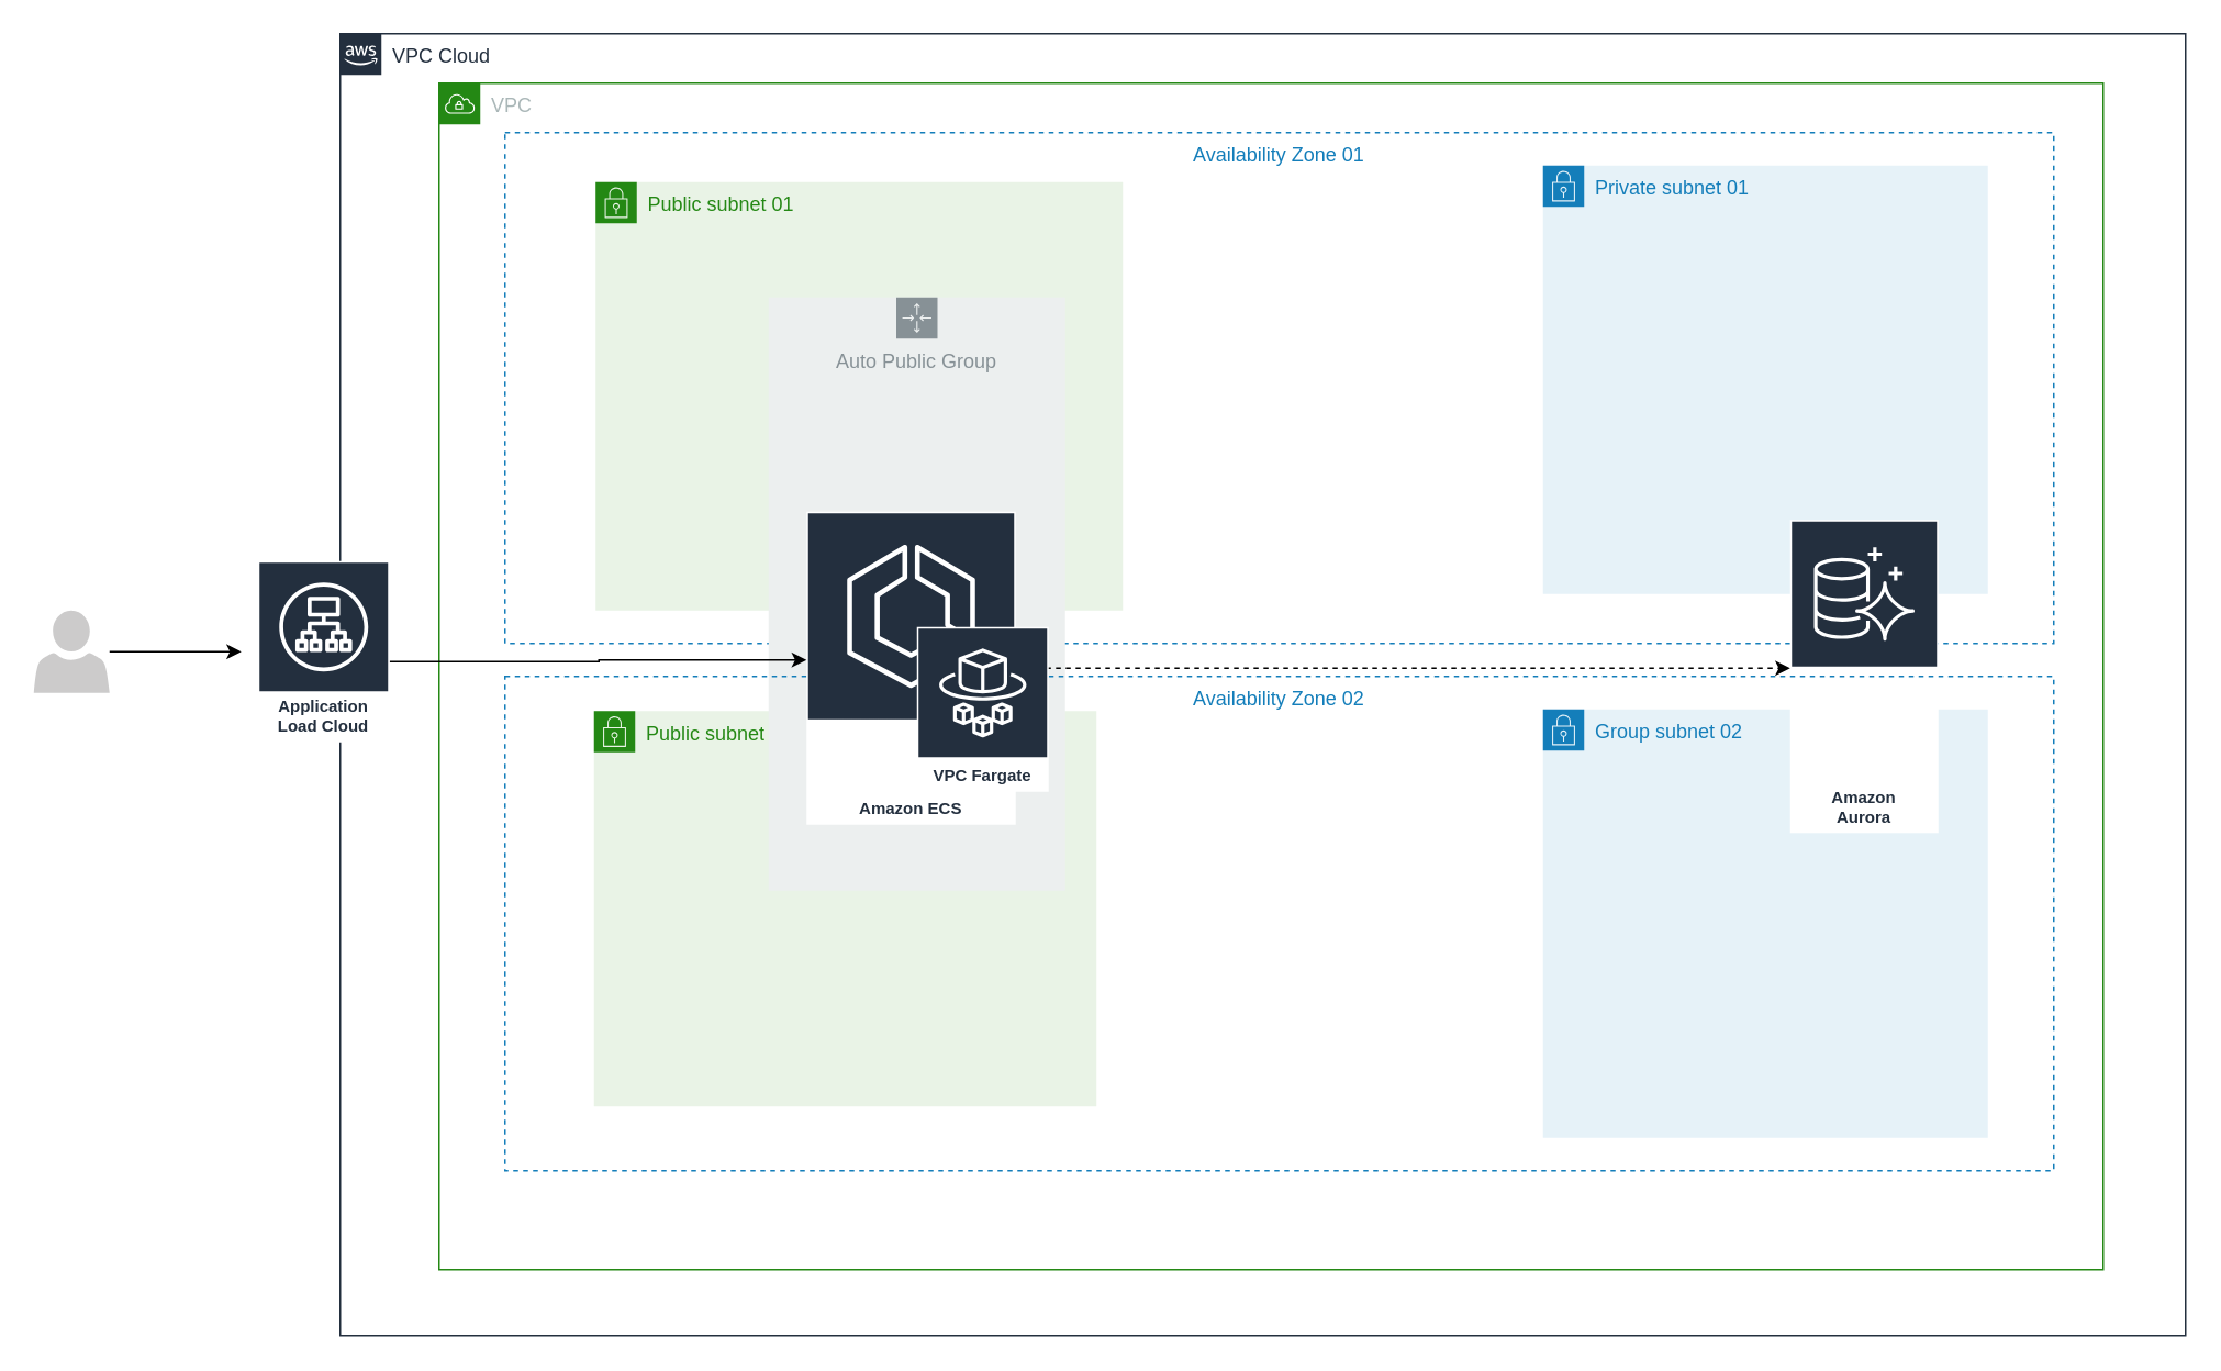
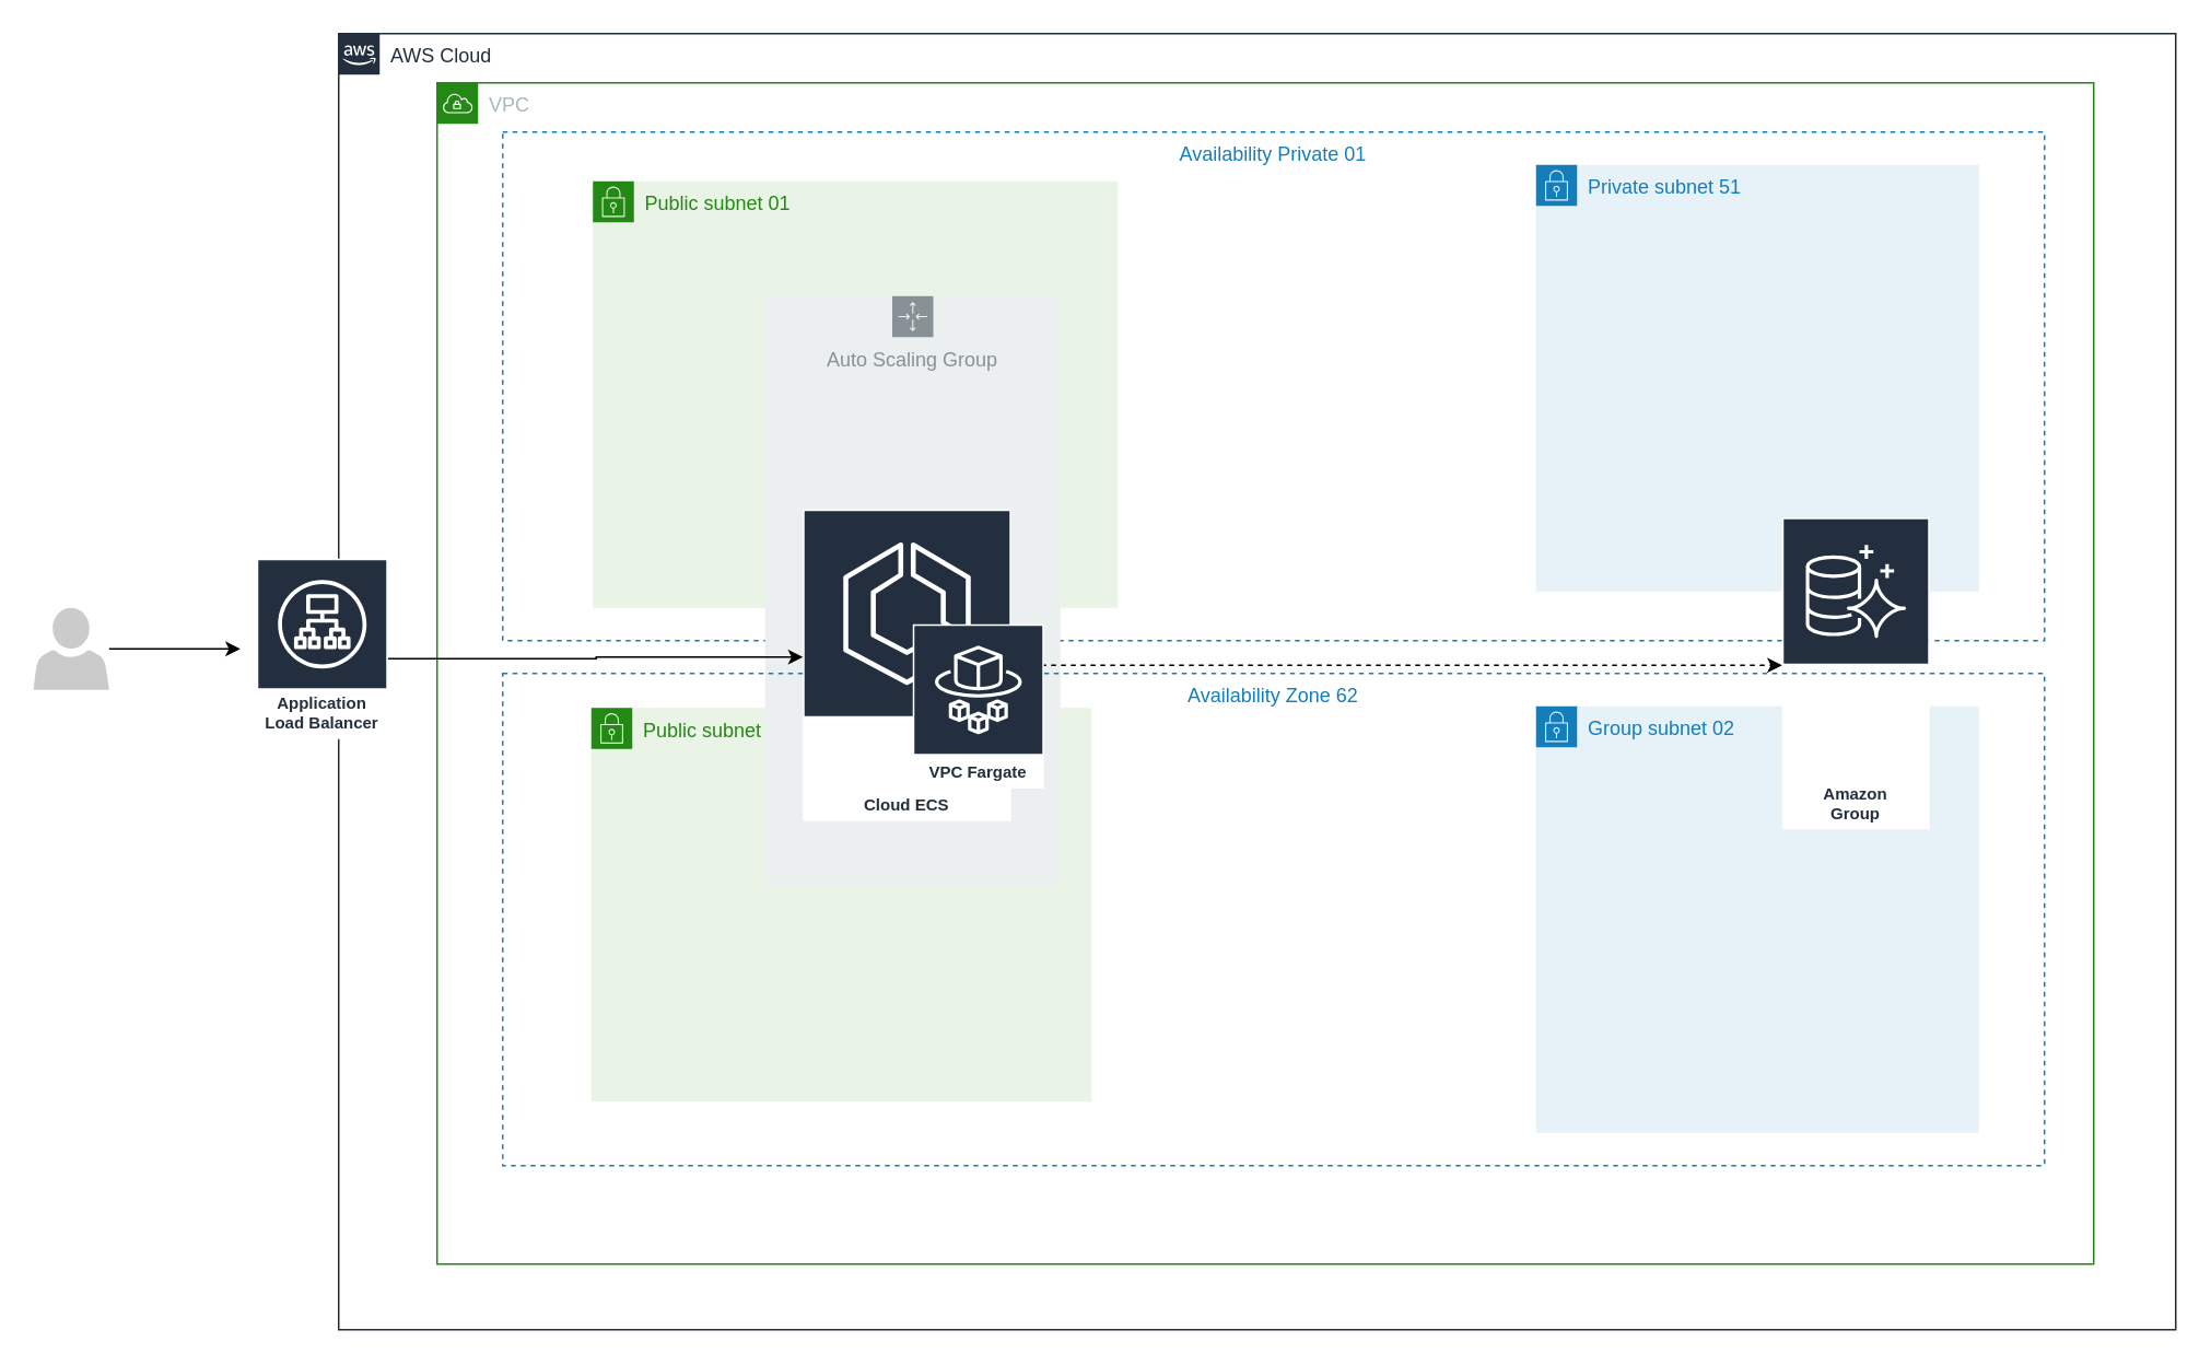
  <mxCell id="0" />
  <mxCell id="1" parent="0" />
- <mxCell id="2" value="VPC Cloud" style="points=[[0,0],[0.25,0],[0.5,0],[0.75,0],[1,0],[1,0.25],[1,0.5],[1,0.75],[1,1],[0.75,1],[0.5,1],[0.25,1],[0,1],[0,0.75],[0,0.5],[0,0.25]];outlineConnect=0;gradientColor=none;html=1;whiteSpace=wrap;fontSize=12;fontStyle=0;container=1;pointerEvents=0;collapsible=0;recursiveResize=0;shape=mxgraph.aws4.group;grIcon=mxgraph.aws4.group_aws_cloud_alt;strokeColor=#232F3E;fillColor=none;verticalAlign=top;align=left;spacingLeft=30;fontColor=#232F3E;dashed=0;" vertex="1" parent="1"><mxGeometry x="206" y="20" width="1120" height="790" as="geometry" /></mxCell>
+ <mxCell id="2" value="AWS Cloud" style="points=[[0,0],[0.25,0],[0.5,0],[0.75,0],[1,0],[1,0.25],[1,0.5],[1,0.75],[1,1],[0.75,1],[0.5,1],[0.25,1],[0,1],[0,0.75],[0,0.5],[0,0.25]];outlineConnect=0;gradientColor=none;html=1;whiteSpace=wrap;fontSize=12;fontStyle=0;container=1;pointerEvents=0;collapsible=0;recursiveResize=0;shape=mxgraph.aws4.group;grIcon=mxgraph.aws4.group_aws_cloud_alt;strokeColor=#232F3E;fillColor=none;verticalAlign=top;align=left;spacingLeft=30;fontColor=#232F3E;dashed=0;" vertex="1" parent="1"><mxGeometry x="206" y="20" width="1120" height="790" as="geometry" /></mxCell>
  <mxCell id="3" value="Group subnet 02" style="points=[[0,0],[0.25,0],[0.5,0],[0.75,0],[1,0],[1,0.25],[1,0.5],[1,0.75],[1,1],[0.75,1],[0.5,1],[0.25,1],[0,1],[0,0.75],[0,0.5],[0,0.25]];outlineConnect=0;gradientColor=none;html=1;whiteSpace=wrap;fontSize=12;fontStyle=0;container=1;pointerEvents=0;collapsible=0;recursiveResize=0;shape=mxgraph.aws4.group;grIcon=mxgraph.aws4.group_security_group;grStroke=0;strokeColor=#147EBA;fillColor=#E6F2F8;verticalAlign=top;align=left;spacingLeft=30;fontColor=#147EBA;dashed=0;" vertex="1" parent="2"><mxGeometry x="730" y="410" width="270" height="260" as="geometry" /></mxCell>
  <mxCell id="4" value="VPC" style="points=[[0,0],[0.25,0],[0.5,0],[0.75,0],[1,0],[1,0.25],[1,0.5],[1,0.75],[1,1],[0.75,1],[0.5,1],[0.25,1],[0,1],[0,0.75],[0,0.5],[0,0.25]];outlineConnect=0;gradientColor=none;html=1;whiteSpace=wrap;fontSize=12;fontStyle=0;container=1;pointerEvents=0;collapsible=0;recursiveResize=0;shape=mxgraph.aws4.group;grIcon=mxgraph.aws4.group_vpc;strokeColor=#248814;fillColor=none;verticalAlign=top;align=left;spacingLeft=30;fontColor=#AAB7B8;dashed=0;" vertex="1" parent="2"><mxGeometry x="60" y="30" width="1010" height="720" as="geometry" /></mxCell>
- <mxCell id="5" value="Availability Zone 01" style="fillColor=none;strokeColor=#147EBA;dashed=1;verticalAlign=top;fontStyle=0;fontColor=#147EBA;" vertex="1" parent="4"><mxGeometry x="40" y="30" width="940" height="310" as="geometry" /></mxCell>
- <mxCell id="6" value="Private subnet 01" style="points=[[0,0],[0.25,0],[0.5,0],[0.75,0],[1,0],[1,0.25],[1,0.5],[1,0.75],[1,1],[0.75,1],[0.5,1],[0.25,1],[0,1],[0,0.75],[0,0.5],[0,0.25]];outlineConnect=0;gradientColor=none;html=1;whiteSpace=wrap;fontSize=12;fontStyle=0;container=1;pointerEvents=0;collapsible=0;recursiveResize=0;shape=mxgraph.aws4.group;grIcon=mxgraph.aws4.group_security_group;grStroke=0;strokeColor=#147EBA;fillColor=#E6F2F8;verticalAlign=top;align=left;spacingLeft=30;fontColor=#147EBA;dashed=0;" vertex="1" parent="4"><mxGeometry x="670" y="50" width="270" height="260" as="geometry" /></mxCell>
+ <mxCell id="5" value="Availability Private 01" style="fillColor=none;strokeColor=#147EBA;dashed=1;verticalAlign=top;fontStyle=0;fontColor=#147EBA;" vertex="1" parent="4"><mxGeometry x="40" y="30" width="940" height="310" as="geometry" /></mxCell>
+ <mxCell id="6" value="Private subnet 51" style="points=[[0,0],[0.25,0],[0.5,0],[0.75,0],[1,0],[1,0.25],[1,0.5],[1,0.75],[1,1],[0.75,1],[0.5,1],[0.25,1],[0,1],[0,0.75],[0,0.5],[0,0.25]];outlineConnect=0;gradientColor=none;html=1;whiteSpace=wrap;fontSize=12;fontStyle=0;container=1;pointerEvents=0;collapsible=0;recursiveResize=0;shape=mxgraph.aws4.group;grIcon=mxgraph.aws4.group_security_group;grStroke=0;strokeColor=#147EBA;fillColor=#E6F2F8;verticalAlign=top;align=left;spacingLeft=30;fontColor=#147EBA;dashed=0;" vertex="1" parent="4"><mxGeometry x="670" y="50" width="270" height="260" as="geometry" /></mxCell>
  <mxCell id="7" value="Public subnet 01" style="points=[[0,0],[0.25,0],[0.5,0],[0.75,0],[1,0],[1,0.25],[1,0.5],[1,0.75],[1,1],[0.75,1],[0.5,1],[0.25,1],[0,1],[0,0.75],[0,0.5],[0,0.25]];outlineConnect=0;gradientColor=none;html=1;whiteSpace=wrap;fontSize=12;fontStyle=0;container=1;pointerEvents=0;collapsible=0;recursiveResize=0;shape=mxgraph.aws4.group;grIcon=mxgraph.aws4.group_security_group;grStroke=0;strokeColor=#248814;fillColor=#E9F3E6;verticalAlign=top;align=left;spacingLeft=30;fontColor=#248814;dashed=0;" vertex="1" parent="4"><mxGeometry x="95" y="60" width="320" height="260" as="geometry" /></mxCell>
  <mxCell id="8" value="Public subnet 01" style="points=[[0,0],[0.25,0],[0.5,0],[0.75,0],[1,0],[1,0.25],[1,0.5],[1,0.75],[1,1],[0.75,1],[0.5,1],[0.25,1],[0,1],[0,0.75],[0,0.5],[0,0.25]];outlineConnect=0;gradientColor=none;html=1;whiteSpace=wrap;fontSize=12;fontStyle=0;container=1;pointerEvents=0;collapsible=0;recursiveResize=0;shape=mxgraph.aws4.group;grIcon=mxgraph.aws4.group_security_group;grStroke=0;strokeColor=#248814;fillColor=#E9F3E6;verticalAlign=top;align=left;spacingLeft=30;fontColor=#248814;dashed=0;" vertex="1" parent="7"><mxGeometry x="-1" y="321" width="305" height="240" as="geometry" /></mxCell>
- <mxCell id="9" value="Amazon&#10;Aurora" style="sketch=0;outlineConnect=0;fontColor=#232F3E;gradientColor=none;strokeColor=#ffffff;fillColor=#232F3E;dashed=0;verticalLabelPosition=middle;verticalAlign=bottom;align=center;html=1;whiteSpace=wrap;fontSize=10;fontStyle=1;spacing=3;shape=mxgraph.aws4.productIcon;prIcon=mxgraph.aws4.aurora;" vertex="1" parent="4"><mxGeometry x="820" y="265" width="90" height="190" as="geometry" /></mxCell>
- <mxCell id="10" value="Auto Public Group" style="sketch=0;outlineConnect=0;gradientColor=none;html=1;whiteSpace=wrap;fontSize=12;fontStyle=0;shape=mxgraph.aws4.groupCenter;grIcon=mxgraph.aws4.group_auto_scaling_group;grStroke=0;strokeColor=#879196;fillColor=#ECEFEF;verticalAlign=top;align=center;fontColor=#879196;dashed=0;spacingTop=25;" vertex="1" parent="4"><mxGeometry x="200" y="130" width="180" height="360" as="geometry" /></mxCell>
- <mxCell id="11" value="Availability Zone 02" style="fillColor=none;strokeColor=#147EBA;dashed=1;verticalAlign=top;fontStyle=0;fontColor=#147EBA;" vertex="1" parent="2"><mxGeometry x="100" y="390" width="940" height="300" as="geometry" /></mxCell>
+ <mxCell id="9" value="Amazon&#10;Group" style="sketch=0;outlineConnect=0;fontColor=#232F3E;gradientColor=none;strokeColor=#ffffff;fillColor=#232F3E;dashed=0;verticalLabelPosition=middle;verticalAlign=bottom;align=center;html=1;whiteSpace=wrap;fontSize=10;fontStyle=1;spacing=3;shape=mxgraph.aws4.productIcon;prIcon=mxgraph.aws4.aurora;" vertex="1" parent="4"><mxGeometry x="820" y="265" width="90" height="190" as="geometry" /></mxCell>
+ <mxCell id="10" value="Auto Scaling Group" style="sketch=0;outlineConnect=0;gradientColor=none;html=1;whiteSpace=wrap;fontSize=12;fontStyle=0;shape=mxgraph.aws4.groupCenter;grIcon=mxgraph.aws4.group_auto_scaling_group;grStroke=0;strokeColor=#879196;fillColor=#ECEFEF;verticalAlign=top;align=center;fontColor=#879196;dashed=0;spacingTop=25;" vertex="1" parent="4"><mxGeometry x="200" y="130" width="180" height="360" as="geometry" /></mxCell>
+ <mxCell id="11" value="Availability Zone 62" style="fillColor=none;strokeColor=#147EBA;dashed=1;verticalAlign=top;fontStyle=0;fontColor=#147EBA;" vertex="1" parent="2"><mxGeometry x="100" y="390" width="940" height="300" as="geometry" /></mxCell>
  <mxCell id="12" style="edgeStyle=orthogonalEdgeStyle;rounded=0;orthogonalLoop=1;jettySize=auto;html=1;startArrow=classic;startFill=1;dashed=1;" edge="1" parent="2" source="13" target="9"><mxGeometry relative="1" as="geometry"><Array as="points"><mxPoint x="770" y="385" /><mxPoint x="770" y="385" /></Array></mxGeometry></mxCell>
- <mxCell id="13" value="Amazon ECS" style="sketch=0;outlineConnect=0;fontColor=#232F3E;gradientColor=none;strokeColor=#ffffff;fillColor=#232F3E;dashed=0;verticalLabelPosition=middle;verticalAlign=bottom;align=center;html=1;whiteSpace=wrap;fontSize=10;fontStyle=1;spacing=3;shape=mxgraph.aws4.productIcon;prIcon=mxgraph.aws4.ecs;" vertex="1" parent="2"><mxGeometry x="283" y="290" width="127" height="190" as="geometry" /></mxCell>
+ <mxCell id="13" value="Cloud ECS" style="sketch=0;outlineConnect=0;fontColor=#232F3E;gradientColor=none;strokeColor=#ffffff;fillColor=#232F3E;dashed=0;verticalLabelPosition=middle;verticalAlign=bottom;align=center;html=1;whiteSpace=wrap;fontSize=10;fontStyle=1;spacing=3;shape=mxgraph.aws4.productIcon;prIcon=mxgraph.aws4.ecs;" vertex="1" parent="2"><mxGeometry x="283" y="290" width="127" height="190" as="geometry" /></mxCell>
  <mxCell id="14" value="VPC Fargate" style="sketch=0;outlineConnect=0;fontColor=#232F3E;gradientColor=none;strokeColor=#ffffff;fillColor=#232F3E;dashed=0;verticalLabelPosition=middle;verticalAlign=bottom;align=center;html=1;whiteSpace=wrap;fontSize=10;fontStyle=1;spacing=3;shape=mxgraph.aws4.productIcon;prIcon=mxgraph.aws4.fargate;" vertex="1" parent="2"><mxGeometry x="350" y="360" width="80" height="100" as="geometry" /></mxCell>
  <mxCell id="15" style="edgeStyle=orthogonalEdgeStyle;rounded=0;orthogonalLoop=1;jettySize=auto;html=1;" edge="1" parent="1" source="16"><mxGeometry relative="1" as="geometry"><mxPoint x="146" y="395" as="targetPoint" /></mxGeometry></mxCell>
  <mxCell id="16" value="" style="sketch=0;pointerEvents=1;shadow=0;dashed=0;html=1;strokeColor=none;labelPosition=center;verticalLabelPosition=bottom;verticalAlign=top;outlineConnect=0;align=center;shape=mxgraph.office.users.user;fillColor=#CCCBCB;" vertex="1" parent="1"><mxGeometry x="20" y="370" width="46" height="50" as="geometry" /></mxCell>
  <mxCell id="17" style="edgeStyle=orthogonalEdgeStyle;rounded=0;orthogonalLoop=1;jettySize=auto;html=1;" edge="1" parent="1" target="13"><mxGeometry relative="1" as="geometry"><mxPoint x="236" y="401" as="sourcePoint" /><mxPoint x="466" y="401" as="targetPoint" /><Array as="points"><mxPoint x="363" y="401" /><mxPoint x="363" y="400" /></Array></mxGeometry></mxCell>
- <mxCell id="18" value="Application Load Cloud" style="sketch=0;outlineConnect=0;fontColor=#232F3E;gradientColor=none;strokeColor=#ffffff;fillColor=#232F3E;dashed=0;verticalLabelPosition=middle;verticalAlign=bottom;align=center;html=1;whiteSpace=wrap;fontSize=10;fontStyle=1;spacing=3;shape=mxgraph.aws4.productIcon;prIcon=mxgraph.aws4.application_load_balancer;" vertex="1" parent="1"><mxGeometry x="156" y="340" width="80" height="110" as="geometry" /></mxCell>
+ <mxCell id="18" value="Application Load Balancer" style="sketch=0;outlineConnect=0;fontColor=#232F3E;gradientColor=none;strokeColor=#ffffff;fillColor=#232F3E;dashed=0;verticalLabelPosition=middle;verticalAlign=bottom;align=center;html=1;whiteSpace=wrap;fontSize=10;fontStyle=1;spacing=3;shape=mxgraph.aws4.productIcon;prIcon=mxgraph.aws4.application_load_balancer;" vertex="1" parent="1"><mxGeometry x="156" y="340" width="80" height="110" as="geometry" /></mxCell>
